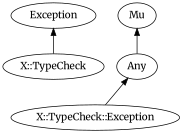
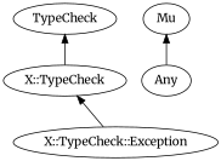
  digraph {
    bgcolor="#FFFFFF"
    fontname=Merriweather
    rankdir=BT
    splines=polyline
    node [color="#000000" fontcolor="#000000" fontname=Merriweather]
    edge [color="#000000" fontname=Merriweather]
    n1 [label="X::TypeCheck::Exception"]
    "X::TypeCheck"
-   Exception
+   Exception [label=TypeCheck]
    Any
    Mu
-   n1 -> Any
+   n1 -> "X::TypeCheck"
    "X::TypeCheck" -> Exception
    Any -> Mu
  }
